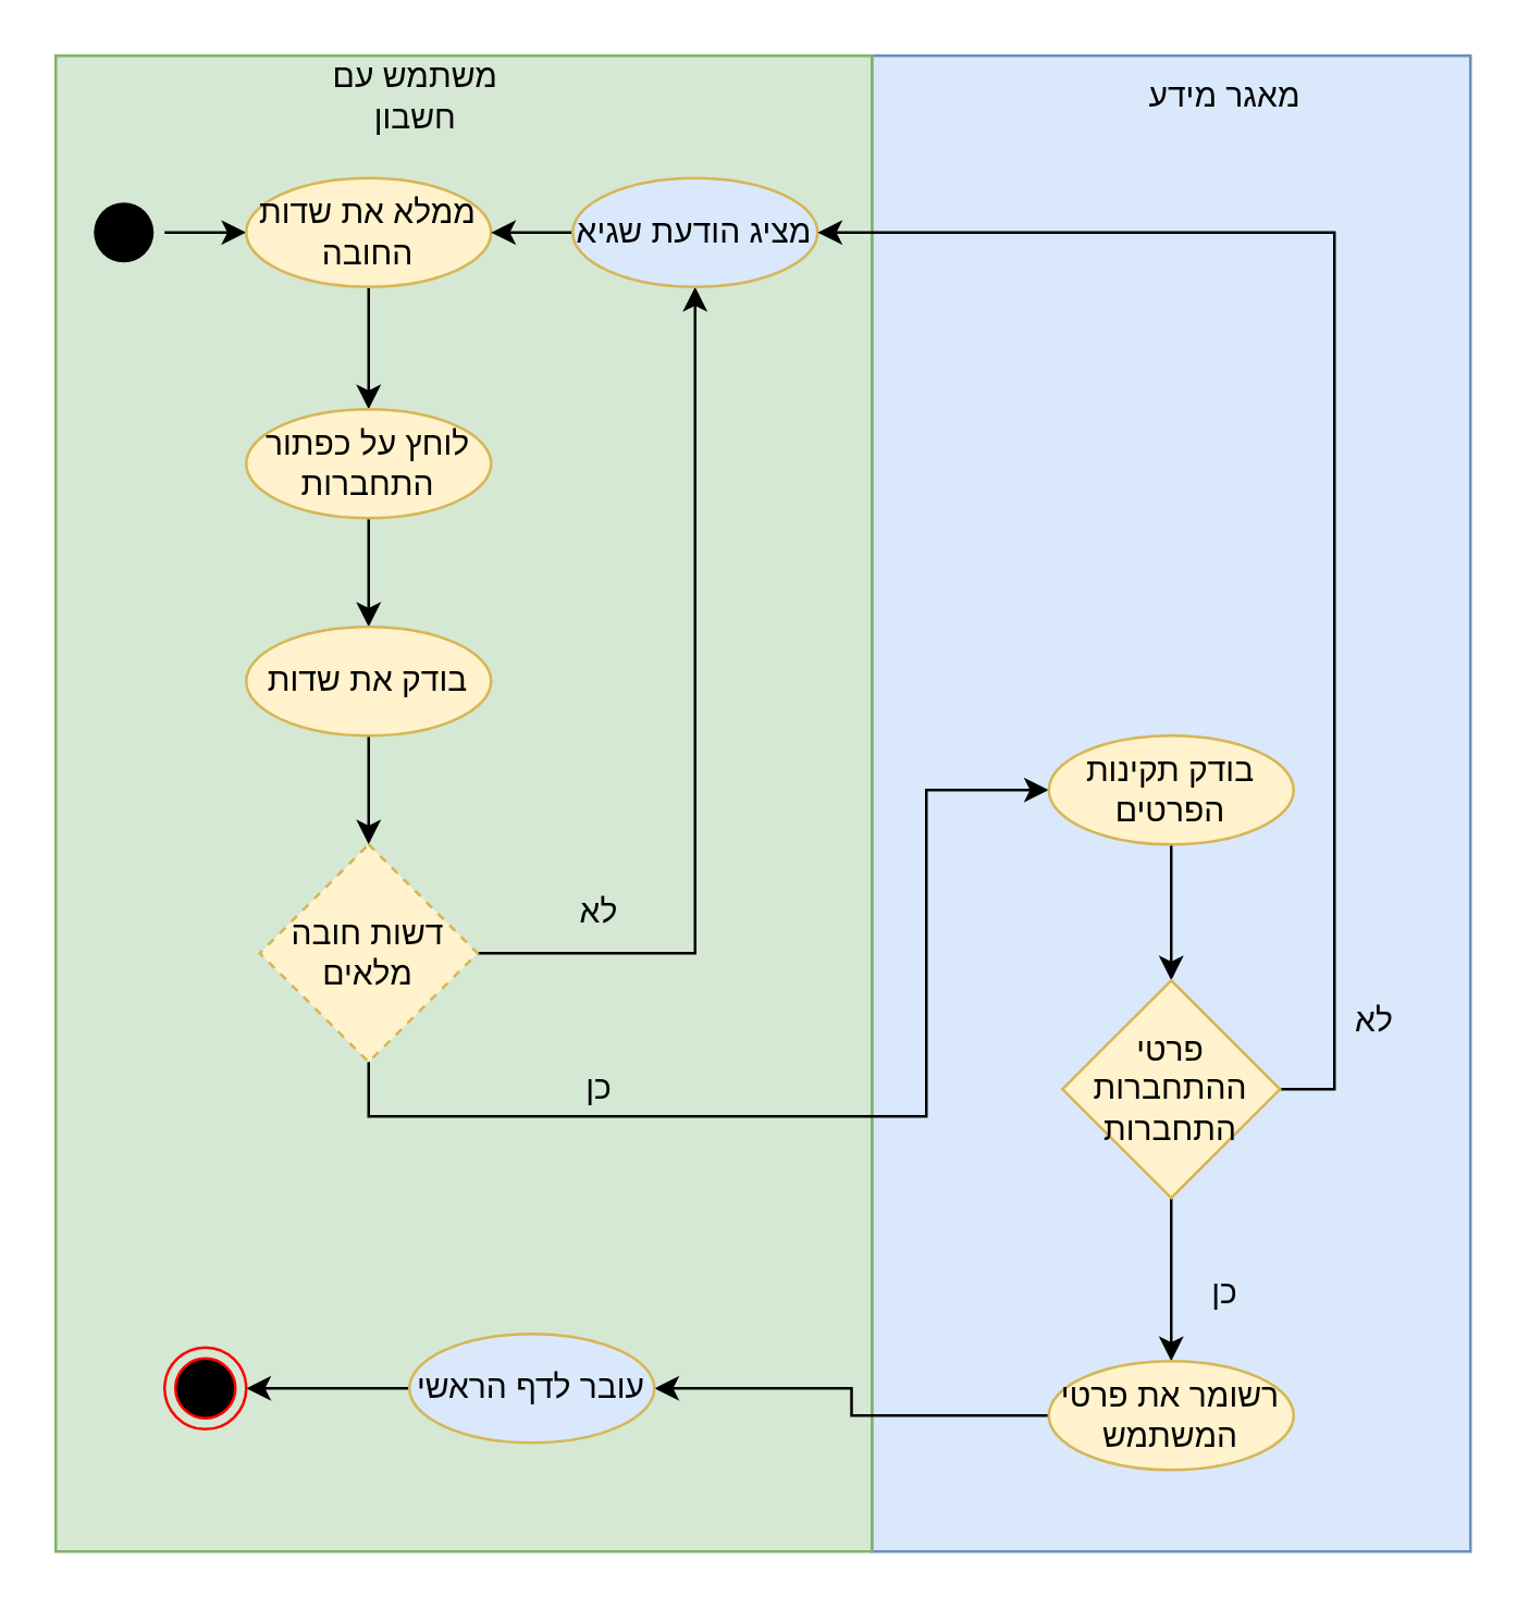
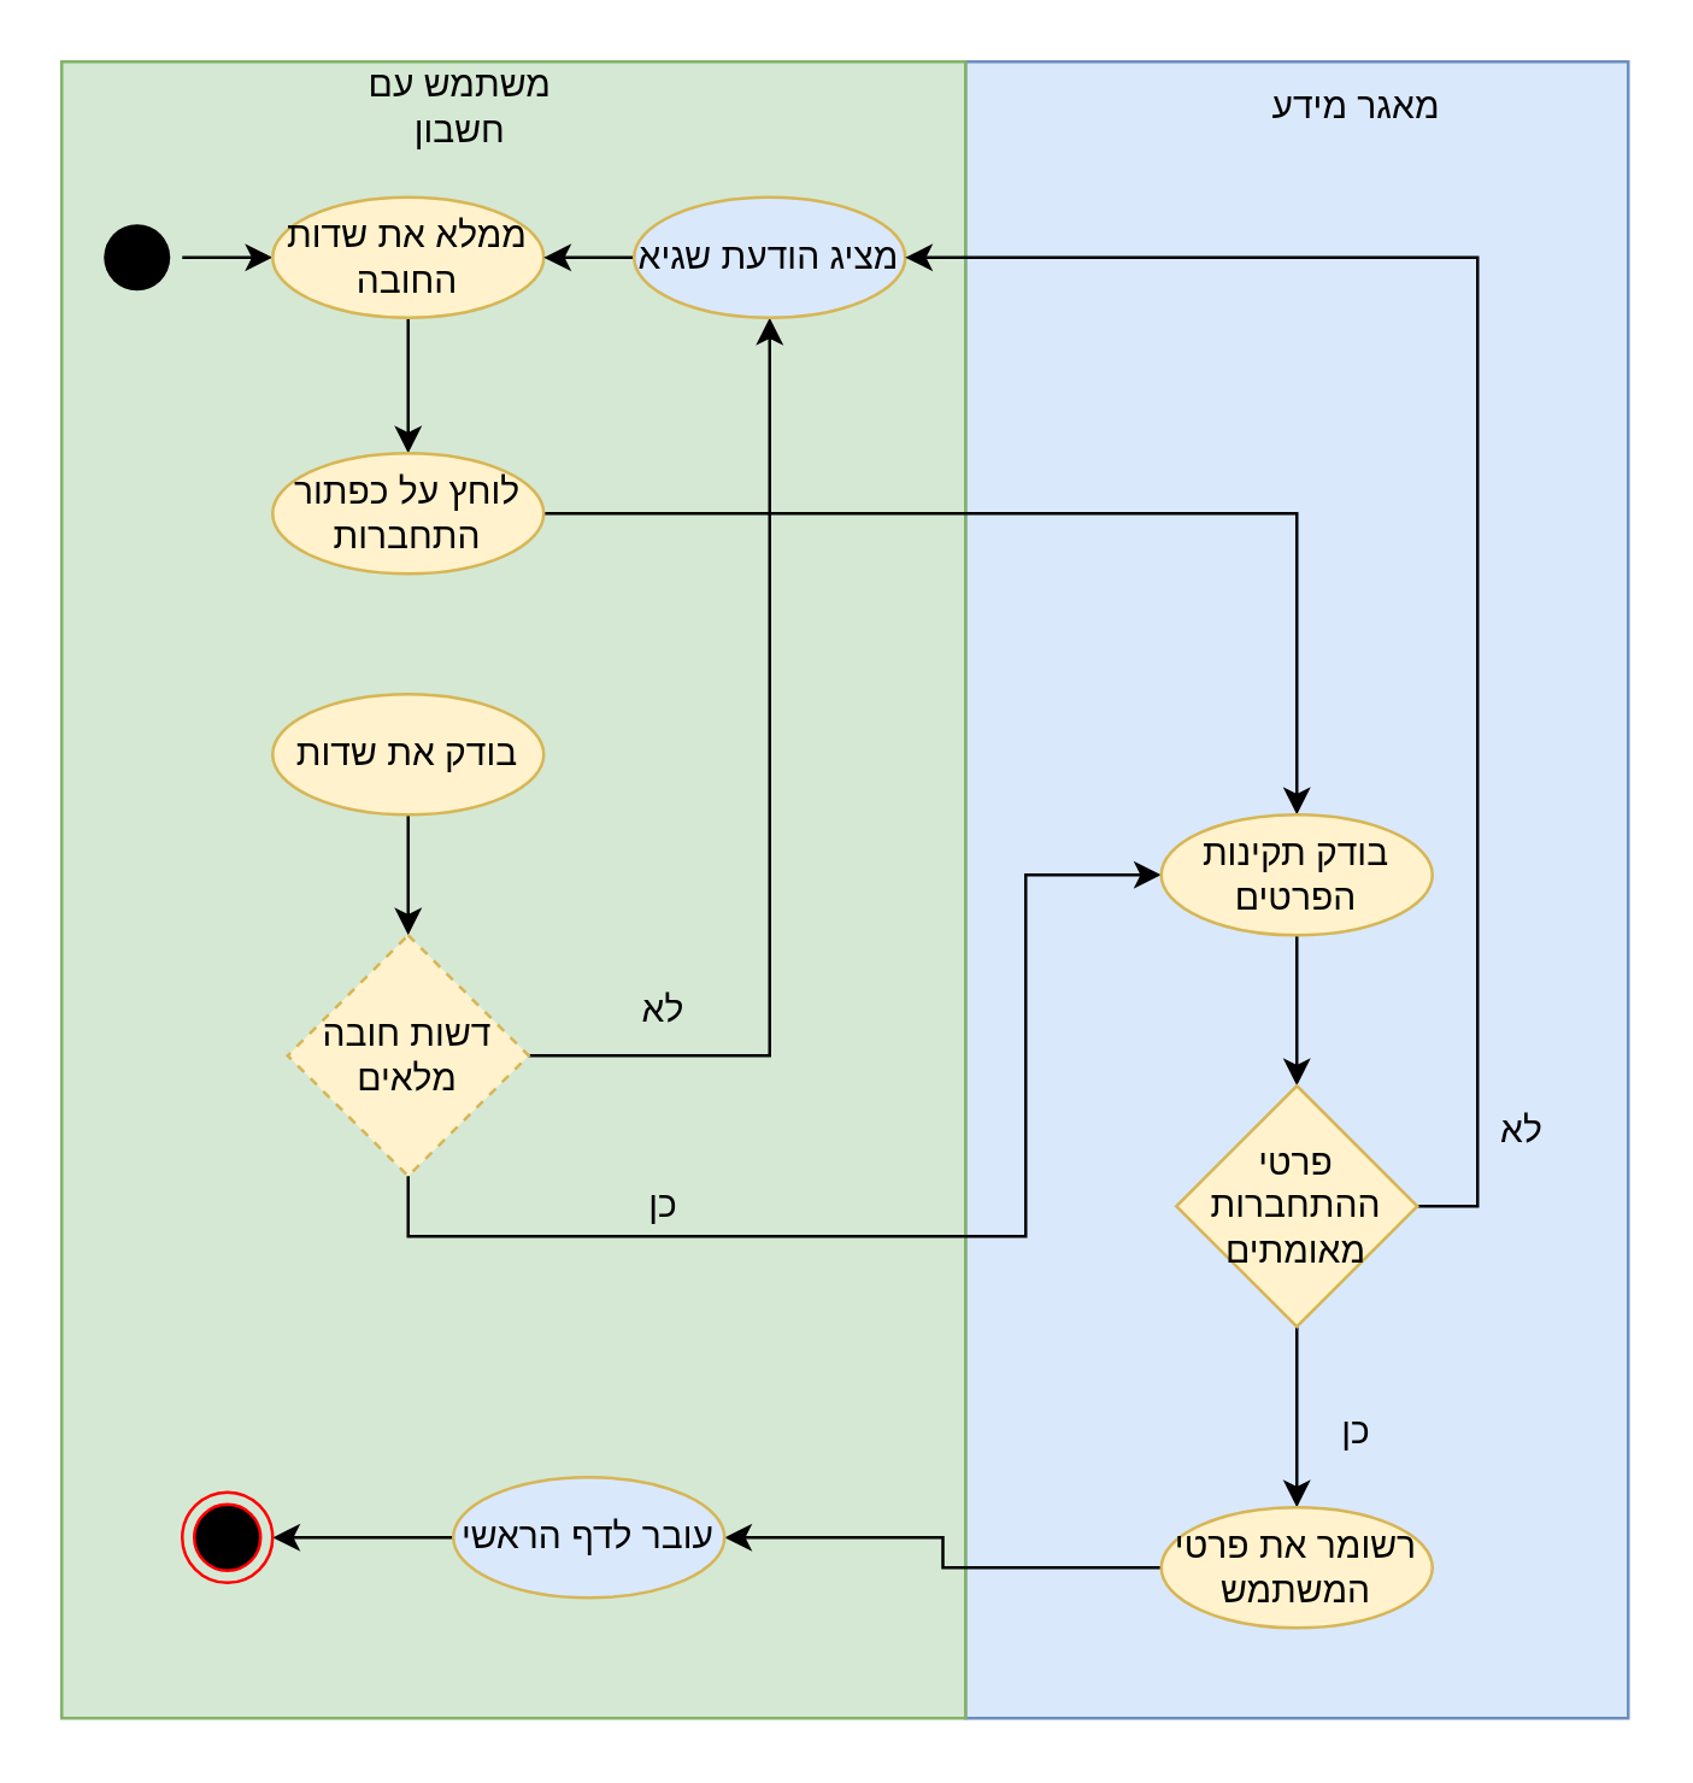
  <mxCell id="0" />
  <mxCell id="1" parent="0" />
  <mxCell id="2" value="" style="whiteSpace=wrap;html=1;shadow=0;fillColor=#dae8fc;strokeColor=#6c8ebf;" vertex="1" parent="1"><mxGeometry x="320" y="20" width="220" height="550" as="geometry" /></mxCell>
  <mxCell id="3" value="" style="whiteSpace=wrap;html=1;shadow=0;fillColor=#d5e8d4;strokeColor=#82b366;" vertex="1" parent="1"><mxGeometry x="20" y="20" width="300" height="550" as="geometry" /></mxCell>
  <mxCell id="4" value="" style="edgeStyle=orthogonalEdgeStyle;rounded=0;orthogonalLoop=1;jettySize=auto;html=1;" edge="1" parent="1" source="5" target="7"><mxGeometry relative="1" as="geometry" /></mxCell>
  <mxCell id="5" value="" style="ellipse;html=1;shape=endState;fillColor=#000000;strokeColor=none;shadow=0;" vertex="1" parent="1"><mxGeometry x="30" y="70" width="30" height="30" as="geometry" /></mxCell>
  <mxCell id="6" value="" style="edgeStyle=orthogonalEdgeStyle;rounded=0;orthogonalLoop=1;jettySize=auto;html=1;" edge="1" parent="1" source="7" target="9"><mxGeometry relative="1" as="geometry" /></mxCell>
  <mxCell id="7" value="ממלא את שדות החובה" style="ellipse;whiteSpace=wrap;html=1;shadow=0;fillColor=#fff2cc;strokeColor=#d6b656;" vertex="1" parent="1"><mxGeometry x="90" y="65" width="90" height="40" as="geometry" /></mxCell>
- <mxCell id="8" value="" style="edgeStyle=orthogonalEdgeStyle;rounded=0;orthogonalLoop=1;jettySize=auto;html=1;" edge="1" parent="1" source="9" target="11"><mxGeometry relative="1" as="geometry" /></mxCell>
+ <mxCell id="8" value="" style="edgeStyle=orthogonalEdgeStyle;rounded=0;orthogonalLoop=1;jettySize=auto;html=1;" edge="1" parent="1" source="9" target="19"><mxGeometry relative="1" as="geometry" /></mxCell>
  <mxCell id="9" value="לוחץ על כפתור התחברות" style="ellipse;whiteSpace=wrap;html=1;shadow=0;fillColor=#fff2cc;strokeColor=#d6b656;" vertex="1" parent="1"><mxGeometry x="90" y="150" width="90" height="40" as="geometry" /></mxCell>
  <mxCell id="10" value="" style="edgeStyle=orthogonalEdgeStyle;rounded=0;orthogonalLoop=1;jettySize=auto;html=1;" edge="1" parent="1" source="11" target="14"><mxGeometry relative="1" as="geometry" /></mxCell>
  <mxCell id="11" value="בודק את שדות" style="ellipse;whiteSpace=wrap;html=1;shadow=0;fillColor=#fff2cc;strokeColor=#d6b656;" vertex="1" parent="1"><mxGeometry x="90" y="230" width="90" height="40" as="geometry" /></mxCell>
  <mxCell id="12" style="edgeStyle=orthogonalEdgeStyle;rounded=0;orthogonalLoop=1;jettySize=auto;html=1;" edge="1" parent="1" source="14" target="16"><mxGeometry relative="1" as="geometry" /></mxCell>
  <mxCell id="13" style="edgeStyle=orthogonalEdgeStyle;rounded=0;orthogonalLoop=1;jettySize=auto;html=1;sketch=0;exitX=0.5;exitY=1;exitDx=0;exitDy=0;" edge="1" parent="1" source="14" target="19"><mxGeometry relative="1" as="geometry"><Array as="points"><mxPoint x="135" y="410" /><mxPoint x="340" y="410" /><mxPoint x="340" y="290" /></Array></mxGeometry></mxCell>
  <mxCell id="14" value="דשות חובה מלאים" style="rhombus;whiteSpace=wrap;html=1;shadow=0;fillColor=#fff2cc;strokeColor=#d6b656;dashed=1;" vertex="1" parent="1"><mxGeometry x="95" y="310" width="80" height="80" as="geometry" /></mxCell>
  <mxCell id="15" value="" style="edgeStyle=orthogonalEdgeStyle;rounded=0;orthogonalLoop=1;jettySize=auto;html=1;" edge="1" parent="1" source="16" target="7"><mxGeometry relative="1" as="geometry" /></mxCell>
  <mxCell id="16" value="מציג הודעת שגיא" style="ellipse;whiteSpace=wrap;html=1;shadow=0;fillColor=#dae8fc;strokeColor=#d6b656;" vertex="1" parent="1"><mxGeometry x="210" y="65" width="90" height="40" as="geometry" /></mxCell>
  <mxCell id="17" value="לא" style="text;html=1;strokeColor=none;fillColor=none;align=center;verticalAlign=middle;whiteSpace=wrap;rounded=0;shadow=0;" vertex="1" parent="1"><mxGeometry x="190" y="320" width="60" height="30" as="geometry" /></mxCell>
  <mxCell id="18" value="" style="edgeStyle=orthogonalEdgeStyle;rounded=0;sketch=0;orthogonalLoop=1;jettySize=auto;html=1;" edge="1" parent="1" source="19" target="22"><mxGeometry relative="1" as="geometry" /></mxCell>
  <mxCell id="19" value="בודק תקינות הפרטים" style="ellipse;whiteSpace=wrap;html=1;shadow=0;fillColor=#fff2cc;strokeColor=#d6b656;" vertex="1" parent="1"><mxGeometry x="385" y="270" width="90" height="40" as="geometry" /></mxCell>
  <mxCell id="20" style="edgeStyle=orthogonalEdgeStyle;rounded=0;sketch=0;orthogonalLoop=1;jettySize=auto;html=1;entryX=1;entryY=0.5;entryDx=0;entryDy=0;exitX=1;exitY=0.5;exitDx=0;exitDy=0;" edge="1" parent="1" source="22" target="16"><mxGeometry relative="1" as="geometry" /></mxCell>
  <mxCell id="21" style="edgeStyle=orthogonalEdgeStyle;rounded=0;sketch=0;orthogonalLoop=1;jettySize=auto;html=1;" edge="1" parent="1" source="22" target="26"><mxGeometry relative="1" as="geometry" /></mxCell>
- <mxCell id="22" value="פרטי ההתחברות התחברות" style="rhombus;whiteSpace=wrap;html=1;fillColor=#fff2cc;strokeColor=#d6b656;shadow=0;" vertex="1" parent="1"><mxGeometry x="390" y="360" width="80" height="80" as="geometry" /></mxCell>
+ <mxCell id="22" value="פרטי ההתחברות מאומתים" style="rhombus;whiteSpace=wrap;html=1;fillColor=#fff2cc;strokeColor=#d6b656;shadow=0;" vertex="1" parent="1"><mxGeometry x="390" y="360" width="80" height="80" as="geometry" /></mxCell>
  <mxCell id="23" value="כן" style="text;html=1;strokeColor=none;fillColor=none;align=center;verticalAlign=middle;whiteSpace=wrap;rounded=0;shadow=0;" vertex="1" parent="1"><mxGeometry x="190" y="385" width="60" height="30" as="geometry" /></mxCell>
  <mxCell id="24" value="לא" style="text;html=1;strokeColor=none;fillColor=none;align=center;verticalAlign=middle;whiteSpace=wrap;rounded=0;shadow=0;" vertex="1" parent="1"><mxGeometry x="475" y="360" width="60" height="30" as="geometry" /></mxCell>
  <mxCell id="25" style="edgeStyle=orthogonalEdgeStyle;rounded=0;sketch=0;orthogonalLoop=1;jettySize=auto;html=1;" edge="1" parent="1" source="26" target="29"><mxGeometry relative="1" as="geometry" /></mxCell>
  <mxCell id="26" value="רשומר את פרטי המשתמש" style="ellipse;whiteSpace=wrap;html=1;shadow=0;fillColor=#fff2cc;strokeColor=#d6b656;" vertex="1" parent="1"><mxGeometry x="385" y="500" width="90" height="40" as="geometry" /></mxCell>
  <mxCell id="27" value="כן" style="text;html=1;strokeColor=none;fillColor=none;align=center;verticalAlign=middle;whiteSpace=wrap;rounded=0;shadow=0;" vertex="1" parent="1"><mxGeometry x="420" y="460" width="60" height="30" as="geometry" /></mxCell>
  <mxCell id="28" style="edgeStyle=orthogonalEdgeStyle;rounded=0;sketch=0;orthogonalLoop=1;jettySize=auto;html=1;" edge="1" parent="1" source="29" target="30"><mxGeometry relative="1" as="geometry" /></mxCell>
  <mxCell id="29" value="עובר לדף הראשי" style="ellipse;whiteSpace=wrap;html=1;shadow=0;fillColor=#dae8fc;strokeColor=#d6b656;" vertex="1" parent="1"><mxGeometry x="150" y="490" width="90" height="40" as="geometry" /></mxCell>
  <mxCell id="30" value="" style="ellipse;html=1;shape=endState;fillColor=#000000;strokeColor=#ff0000;shadow=0;" vertex="1" parent="1"><mxGeometry x="60" y="495" width="30" height="30" as="geometry" /></mxCell>
  <mxCell id="31" value="משתמש עם חשבון" style="text;html=1;strokeColor=none;fillColor=none;align=center;verticalAlign=middle;whiteSpace=wrap;rounded=0;shadow=0;" vertex="1" parent="1"><mxGeometry x="105" y="20" width="95" height="30" as="geometry" /></mxCell>
  <mxCell id="32" value="מאגר מידע" style="text;html=1;strokeColor=none;fillColor=none;align=center;verticalAlign=middle;whiteSpace=wrap;rounded=0;shadow=0;" vertex="1" parent="1"><mxGeometry x="420" y="20" width="60" height="30" as="geometry" /></mxCell>
